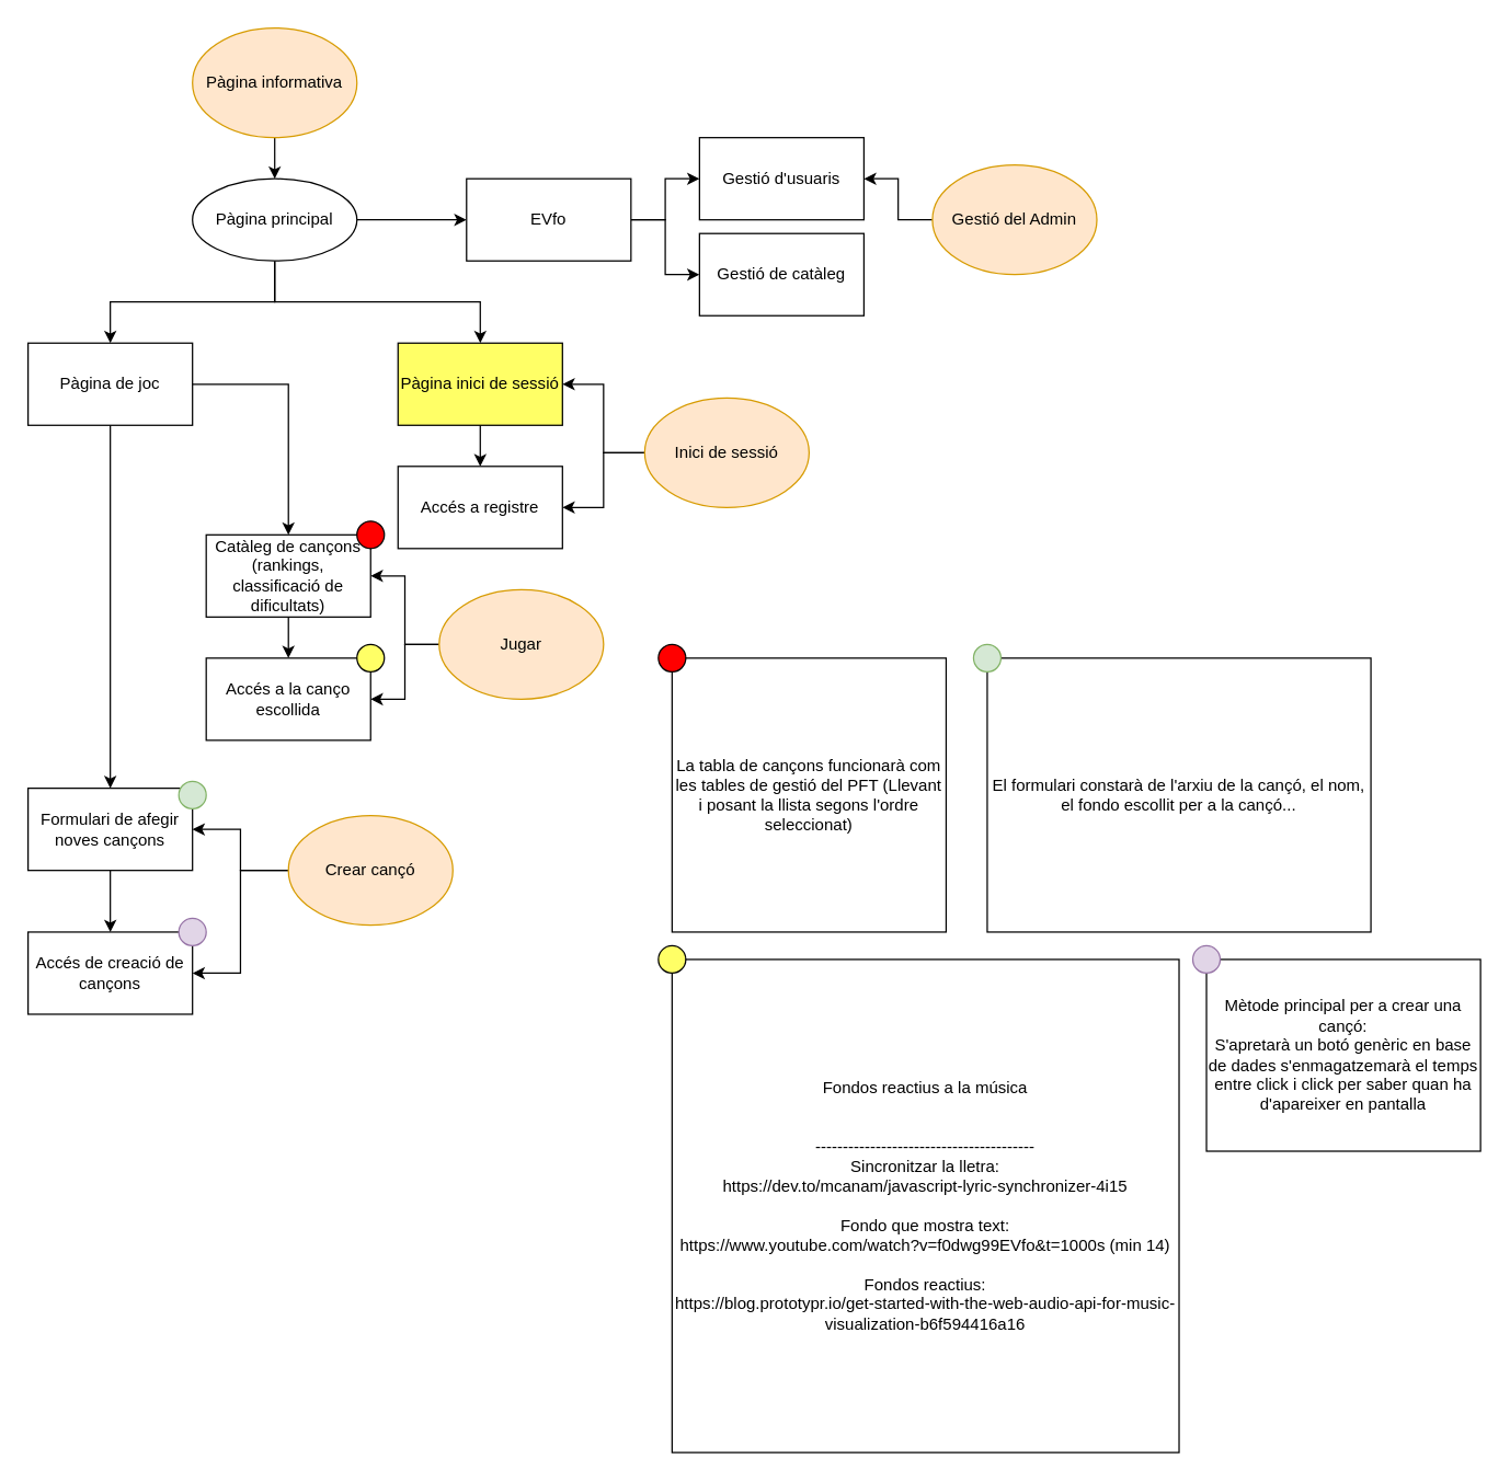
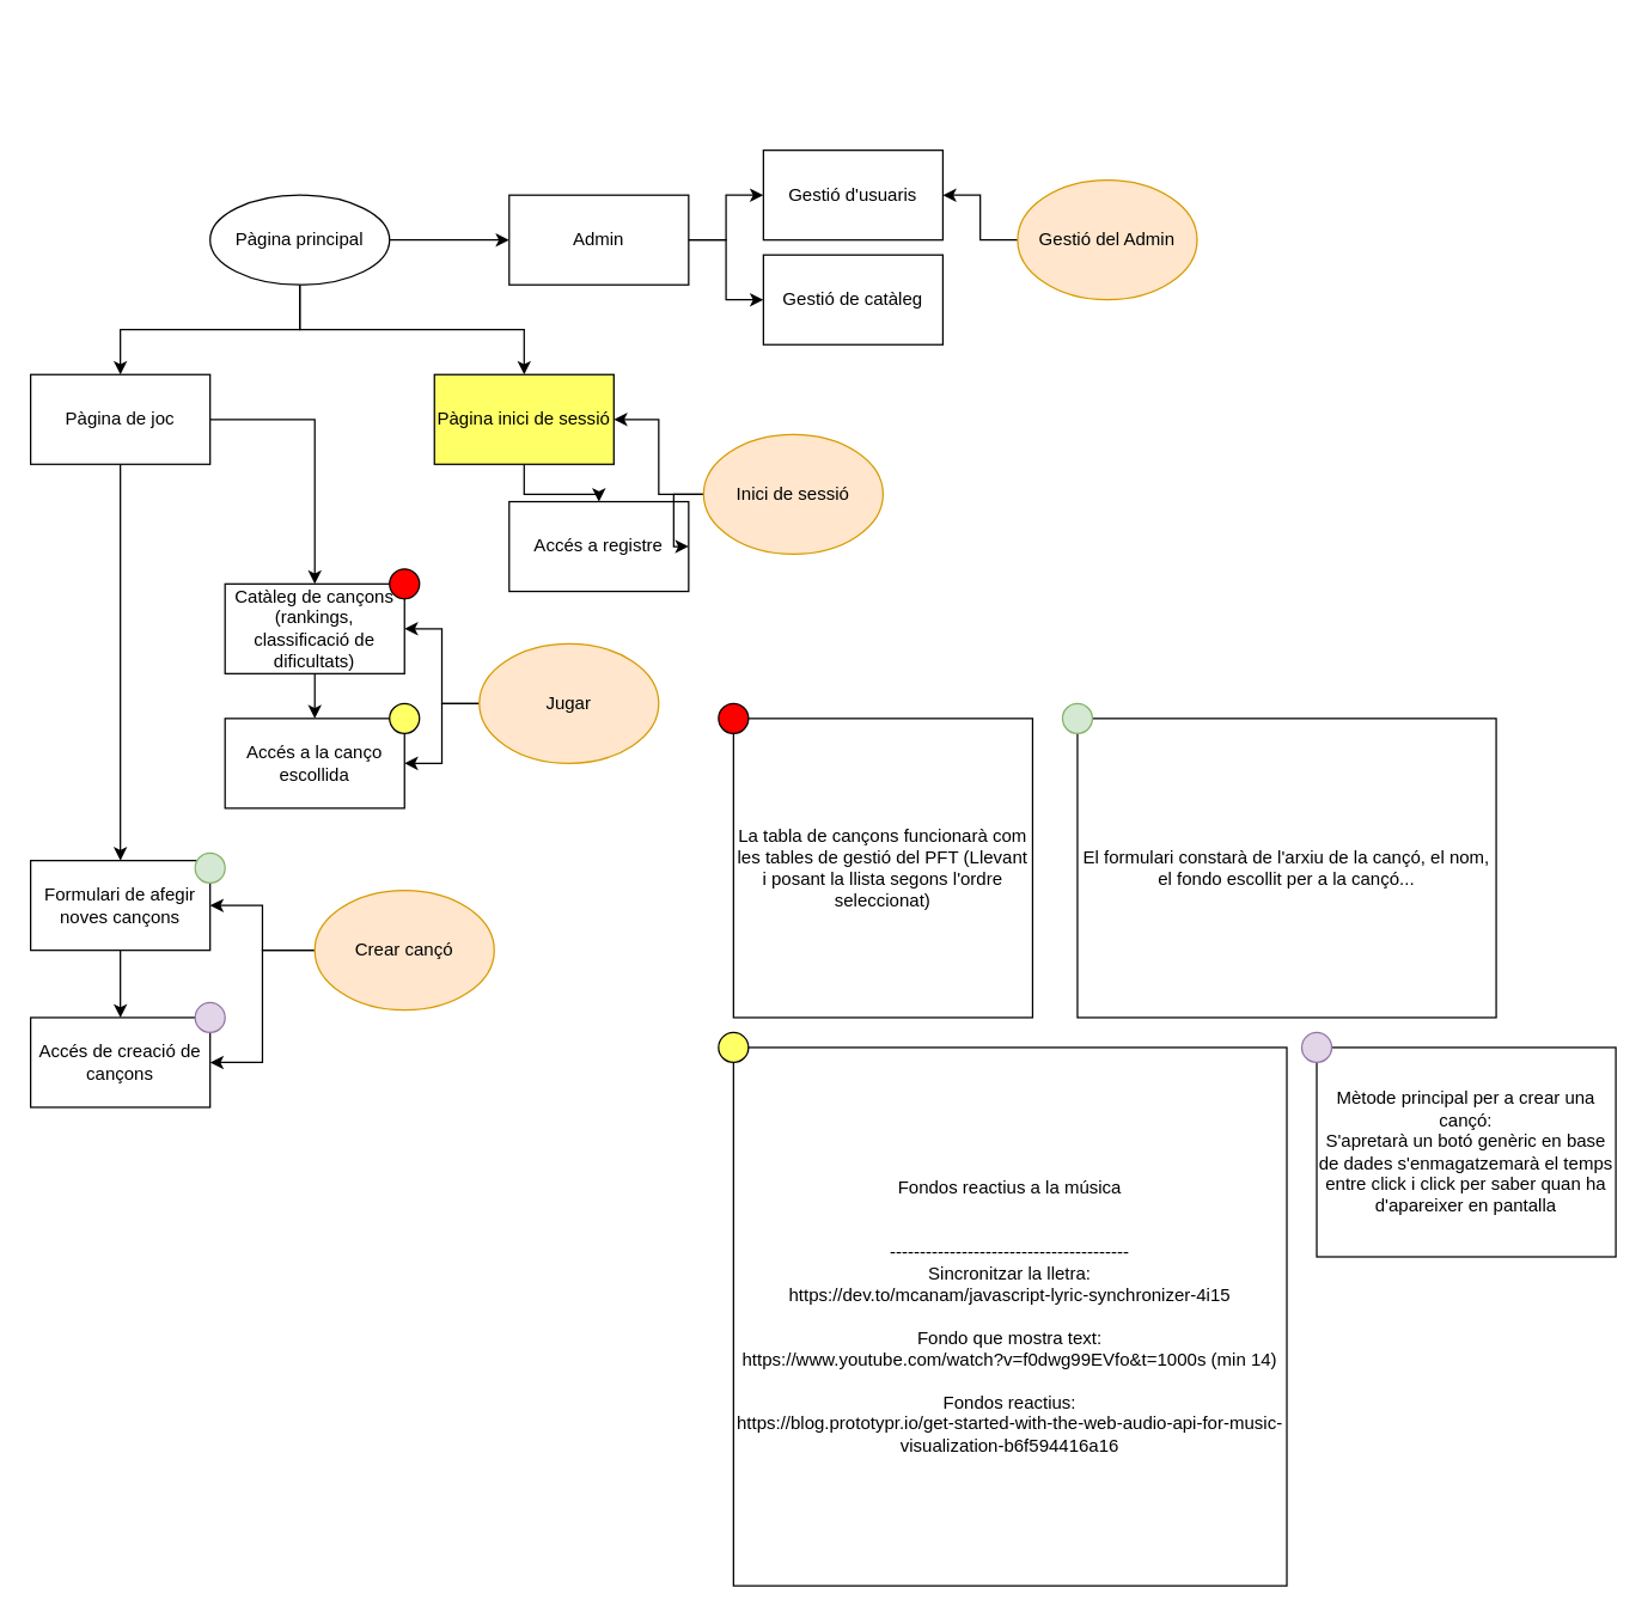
  <mxCell id="0" />
  <mxCell id="1" parent="0" />
  <mxCell id="2" style="edgeStyle=orthogonalEdgeStyle;rounded=0;orthogonalLoop=1;jettySize=auto;html=1;exitX=0.5;exitY=1;exitDx=0;exitDy=0;" edge="1" parent="1" source="5" target="7"><mxGeometry relative="1" as="geometry" /></mxCell>
  <mxCell id="3" style="edgeStyle=orthogonalEdgeStyle;rounded=0;orthogonalLoop=1;jettySize=auto;html=1;" edge="1" parent="1" source="5" target="10"><mxGeometry relative="1" as="geometry" /></mxCell>
  <mxCell id="4" style="edgeStyle=orthogonalEdgeStyle;rounded=0;orthogonalLoop=1;jettySize=auto;html=1;" edge="1" parent="1" source="5" target="17"><mxGeometry relative="1" as="geometry" /></mxCell>
  <mxCell id="5" value="Pàgina principal" style="ellipse;whiteSpace=wrap;html=1;" vertex="1" parent="1"><mxGeometry x="140" y="130" width="120" height="60" as="geometry" /></mxCell>
  <mxCell id="6" style="edgeStyle=orthogonalEdgeStyle;rounded=0;orthogonalLoop=1;jettySize=auto;html=1;" edge="1" parent="1" source="7" target="14"><mxGeometry relative="1" as="geometry" /></mxCell>
  <mxCell id="7" value="Pàgina inici de sessió" style="rounded=0;whiteSpace=wrap;html=1;fillColor=#ffff66;" vertex="1" parent="1"><mxGeometry x="290" y="250" width="120" height="60" as="geometry" /></mxCell>
  <mxCell id="8" style="edgeStyle=orthogonalEdgeStyle;rounded=0;orthogonalLoop=1;jettySize=auto;html=1;" edge="1" parent="1" source="10" target="12"><mxGeometry relative="1" as="geometry" /></mxCell>
  <mxCell id="9" style="edgeStyle=orthogonalEdgeStyle;rounded=0;orthogonalLoop=1;jettySize=auto;html=1;entryX=0.5;entryY=0;entryDx=0;entryDy=0;" edge="1" parent="1" source="10" target="19"><mxGeometry relative="1" as="geometry" /></mxCell>
  <mxCell id="10" value="Pàgina de joc" style="rounded=0;whiteSpace=wrap;html=1;" vertex="1" parent="1"><mxGeometry x="20" y="250" width="120" height="60" as="geometry" /></mxCell>
  <mxCell id="11" style="edgeStyle=orthogonalEdgeStyle;rounded=0;orthogonalLoop=1;jettySize=auto;html=1;" edge="1" parent="1" source="12" target="13"><mxGeometry relative="1" as="geometry" /></mxCell>
  <mxCell id="12" value="Catàleg de cançons&lt;br&gt;(rankings, classificació de dificultats)" style="rounded=0;whiteSpace=wrap;html=1;" vertex="1" parent="1"><mxGeometry x="150" y="390" width="120" height="60" as="geometry" /></mxCell>
  <mxCell id="13" value="Accés a la canço escollida" style="rounded=0;whiteSpace=wrap;html=1;" vertex="1" parent="1"><mxGeometry x="150" y="480" width="120" height="60" as="geometry" /></mxCell>
- <mxCell id="14" value="Accés a registre" style="rounded=0;whiteSpace=wrap;html=1;" vertex="1" parent="1"><mxGeometry x="290" y="340" width="120" height="60" as="geometry" /></mxCell>
+ <mxCell id="14" value="Accés a registre" style="rounded=0;whiteSpace=wrap;html=1;" vertex="1" parent="1"><mxGeometry x="340" y="335" width="120" height="60" as="geometry" /></mxCell>
  <mxCell id="15" style="edgeStyle=orthogonalEdgeStyle;rounded=0;orthogonalLoop=1;jettySize=auto;html=1;" edge="1" parent="1" source="17" target="24"><mxGeometry relative="1" as="geometry" /></mxCell>
  <mxCell id="16" style="edgeStyle=orthogonalEdgeStyle;rounded=0;orthogonalLoop=1;jettySize=auto;html=1;" edge="1" parent="1" source="17" target="25"><mxGeometry relative="1" as="geometry" /></mxCell>
- <mxCell id="17" value="EVfo" style="rounded=0;whiteSpace=wrap;html=1;" vertex="1" parent="1"><mxGeometry x="340" y="130" width="120" height="60" as="geometry" /></mxCell>
+ <mxCell id="17" value="Admin" style="rounded=0;whiteSpace=wrap;html=1;" vertex="1" parent="1"><mxGeometry x="340" y="130" width="120" height="60" as="geometry" /></mxCell>
  <mxCell id="18" style="edgeStyle=orthogonalEdgeStyle;rounded=0;orthogonalLoop=1;jettySize=auto;html=1;entryX=0.5;entryY=0;entryDx=0;entryDy=0;" edge="1" parent="1" source="19" target="20"><mxGeometry relative="1" as="geometry" /></mxCell>
  <mxCell id="19" value="Formulari de afegir noves cançons" style="rounded=0;whiteSpace=wrap;html=1;" vertex="1" parent="1"><mxGeometry x="20" y="575" width="120" height="60" as="geometry" /></mxCell>
  <mxCell id="20" value="Accés de creació de cançons" style="rounded=0;whiteSpace=wrap;html=1;" vertex="1" parent="1"><mxGeometry x="20" y="680" width="120" height="60" as="geometry" /></mxCell>
  <mxCell id="21" style="edgeStyle=orthogonalEdgeStyle;rounded=0;orthogonalLoop=1;jettySize=auto;html=1;entryX=1;entryY=0.5;entryDx=0;entryDy=0;" edge="1" parent="1" source="23" target="19"><mxGeometry relative="1" as="geometry" /></mxCell>
  <mxCell id="22" style="edgeStyle=orthogonalEdgeStyle;rounded=0;orthogonalLoop=1;jettySize=auto;html=1;entryX=1;entryY=0.5;entryDx=0;entryDy=0;" edge="1" parent="1" source="23" target="20"><mxGeometry relative="1" as="geometry" /></mxCell>
  <mxCell id="23" value="Crear cançó" style="ellipse;whiteSpace=wrap;html=1;fillColor=#ffe6cc;strokeColor=#d79b00;" vertex="1" parent="1"><mxGeometry x="210" y="595" width="120" height="80" as="geometry" /></mxCell>
  <mxCell id="24" value="Gestió d'usuaris" style="rounded=0;whiteSpace=wrap;html=1;" vertex="1" parent="1"><mxGeometry x="510" y="100" width="120" height="60" as="geometry" /></mxCell>
  <mxCell id="25" value="Gestió de catàleg" style="rounded=0;whiteSpace=wrap;html=1;" vertex="1" parent="1"><mxGeometry x="510" y="170" width="120" height="60" as="geometry" /></mxCell>
  <mxCell id="26" value="" style="ellipse;whiteSpace=wrap;html=1;fillColor=#ff0000;" vertex="1" parent="1"><mxGeometry x="260" y="380" width="20" height="20" as="geometry" /></mxCell>
  <mxCell id="27" value="La tabla de cançons funcionarà com les tables de gestió del PFT (Llevant i posant la llista segons l'ordre seleccionat)" style="rounded=0;whiteSpace=wrap;html=1;fillColor=#FFFFFF;" vertex="1" parent="1"><mxGeometry x="490" y="480" width="200" height="200" as="geometry" /></mxCell>
  <mxCell id="28" value="" style="ellipse;whiteSpace=wrap;html=1;fillColor=#ff0000;" vertex="1" parent="1"><mxGeometry x="480" y="470" width="20" height="20" as="geometry" /></mxCell>
  <mxCell id="29" value="" style="ellipse;whiteSpace=wrap;html=1;fillColor=#FFFF66;" vertex="1" parent="1"><mxGeometry x="260" y="470" width="20" height="20" as="geometry" /></mxCell>
  <mxCell id="30" value="Fondos reactius a la música&lt;br&gt;&lt;br&gt;&lt;br&gt;----------------------------------------&lt;br&gt;Sincronitzar la lletra:&lt;br&gt;https://dev.to/mcanam/javascript-lyric-synchronizer-4i15&lt;br&gt;&lt;br&gt;Fondo que mostra text:&lt;br&gt;https://www.youtube.com/watch?v=f0dwg99EVfo&amp;amp;t=1000s (min 14)&lt;br&gt;&lt;br&gt;Fondos reactius:&lt;br&gt;https://blog.prototypr.io/get-started-with-the-web-audio-api-for-music-visualization-b6f594416a16" style="rounded=0;whiteSpace=wrap;html=1;fillColor=#FFFFFF;" vertex="1" parent="1"><mxGeometry x="490" y="700" width="370" height="360" as="geometry" /></mxCell>
  <mxCell id="31" value="" style="ellipse;whiteSpace=wrap;html=1;fillColor=#FFFF66;" vertex="1" parent="1"><mxGeometry x="480" y="690" width="20" height="20" as="geometry" /></mxCell>
  <mxCell id="32" value="El formulari constarà de l'arxiu de la cançó, el nom, el fondo escollit per a la cançó..." style="rounded=0;whiteSpace=wrap;html=1;" vertex="1" parent="1"><mxGeometry x="720" y="480" width="280" height="200" as="geometry" /></mxCell>
  <mxCell id="33" value="" style="ellipse;whiteSpace=wrap;html=1;fillColor=#d5e8d4;strokeColor=#82b366;" vertex="1" parent="1"><mxGeometry x="130" y="570" width="20" height="20" as="geometry" /></mxCell>
  <mxCell id="34" value="" style="ellipse;whiteSpace=wrap;html=1;fillColor=#d5e8d4;strokeColor=#82b366;" vertex="1" parent="1"><mxGeometry x="710" y="470" width="20" height="20" as="geometry" /></mxCell>
  <mxCell id="35" style="edgeStyle=orthogonalEdgeStyle;rounded=0;orthogonalLoop=1;jettySize=auto;html=1;" edge="1" parent="1" source="37" target="7"><mxGeometry relative="1" as="geometry" /></mxCell>
  <mxCell id="36" style="edgeStyle=orthogonalEdgeStyle;rounded=0;orthogonalLoop=1;jettySize=auto;html=1;entryX=1;entryY=0.5;entryDx=0;entryDy=0;" edge="1" parent="1" source="37" target="14"><mxGeometry relative="1" as="geometry" /></mxCell>
  <mxCell id="37" value="Inici de sessió" style="ellipse;whiteSpace=wrap;html=1;fillColor=#ffe6cc;strokeColor=#d79b00;" vertex="1" parent="1"><mxGeometry x="470" y="290" width="120" height="80" as="geometry" /></mxCell>
  <mxCell id="38" style="edgeStyle=orthogonalEdgeStyle;rounded=0;orthogonalLoop=1;jettySize=auto;html=1;" edge="1" parent="1" source="39" target="24"><mxGeometry relative="1" as="geometry" /></mxCell>
  <mxCell id="39" value="Gestió del Admin" style="ellipse;whiteSpace=wrap;html=1;fillColor=#ffe6cc;strokeColor=#d79b00;" vertex="1" parent="1"><mxGeometry x="680" y="120" width="120" height="80" as="geometry" /></mxCell>
  <mxCell id="40" style="edgeStyle=orthogonalEdgeStyle;rounded=0;orthogonalLoop=1;jettySize=auto;html=1;entryX=1;entryY=0.5;entryDx=0;entryDy=0;" edge="1" parent="1" source="42" target="12"><mxGeometry relative="1" as="geometry" /></mxCell>
  <mxCell id="41" style="edgeStyle=orthogonalEdgeStyle;rounded=0;orthogonalLoop=1;jettySize=auto;html=1;" edge="1" parent="1" source="42" target="13"><mxGeometry relative="1" as="geometry" /></mxCell>
  <mxCell id="42" value="Jugar" style="ellipse;whiteSpace=wrap;html=1;fillColor=#ffe6cc;strokeColor=#d79b00;" vertex="1" parent="1"><mxGeometry x="320" y="430" width="120" height="80" as="geometry" /></mxCell>
  <mxCell id="43" value="" style="ellipse;whiteSpace=wrap;html=1;fillColor=#e1d5e7;strokeColor=#9673a6;" vertex="1" parent="1"><mxGeometry x="130" y="670" width="20" height="20" as="geometry" /></mxCell>
  <mxCell id="44" value="Mètode principal per a crear una cançó:&lt;br&gt;S'apretarà un botó genèric en base de dades s'enmagatzemarà el temps entre click i click per saber quan ha d'apareixer en pantalla" style="rounded=0;whiteSpace=wrap;html=1;" vertex="1" parent="1"><mxGeometry x="880" y="700" width="200" height="140" as="geometry" /></mxCell>
  <mxCell id="45" value="" style="ellipse;whiteSpace=wrap;html=1;fillColor=#e1d5e7;strokeColor=#9673a6;" vertex="1" parent="1"><mxGeometry x="870" y="690" width="20" height="20" as="geometry" /></mxCell>
- <mxCell id="46" style="edgeStyle=orthogonalEdgeStyle;rounded=0;orthogonalLoop=1;jettySize=auto;html=1;" edge="1" parent="1" source="47" target="5"><mxGeometry relative="1" as="geometry" /></mxCell>
- <mxCell id="47" value="Pàgina informativa" style="ellipse;whiteSpace=wrap;html=1;fillColor=#ffe6cc;strokeColor=#d79b00;" vertex="1" parent="1"><mxGeometry x="140" y="20" width="120" height="80" as="geometry" /></mxCell>
